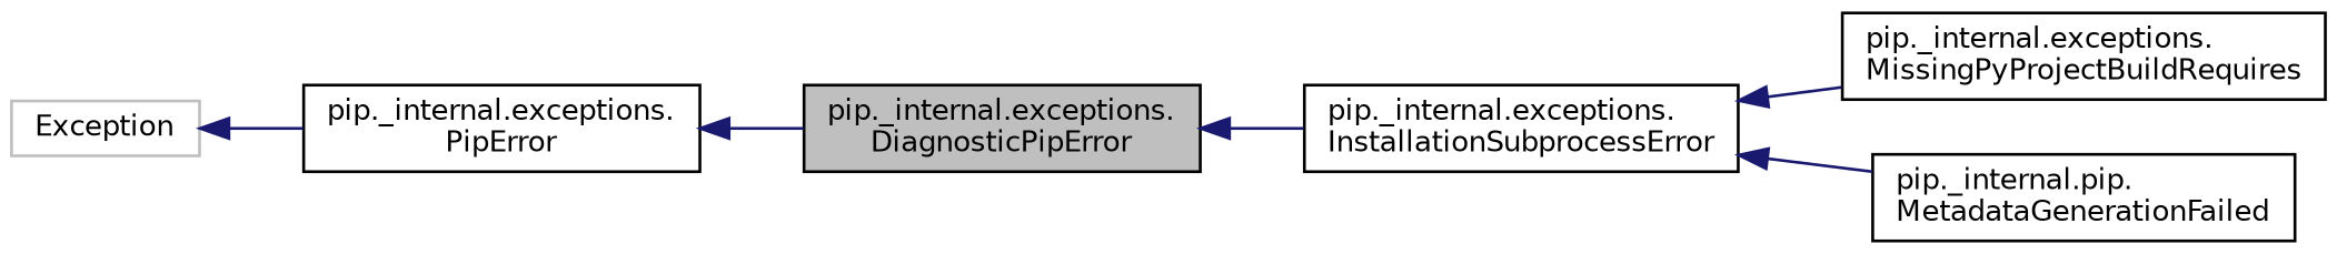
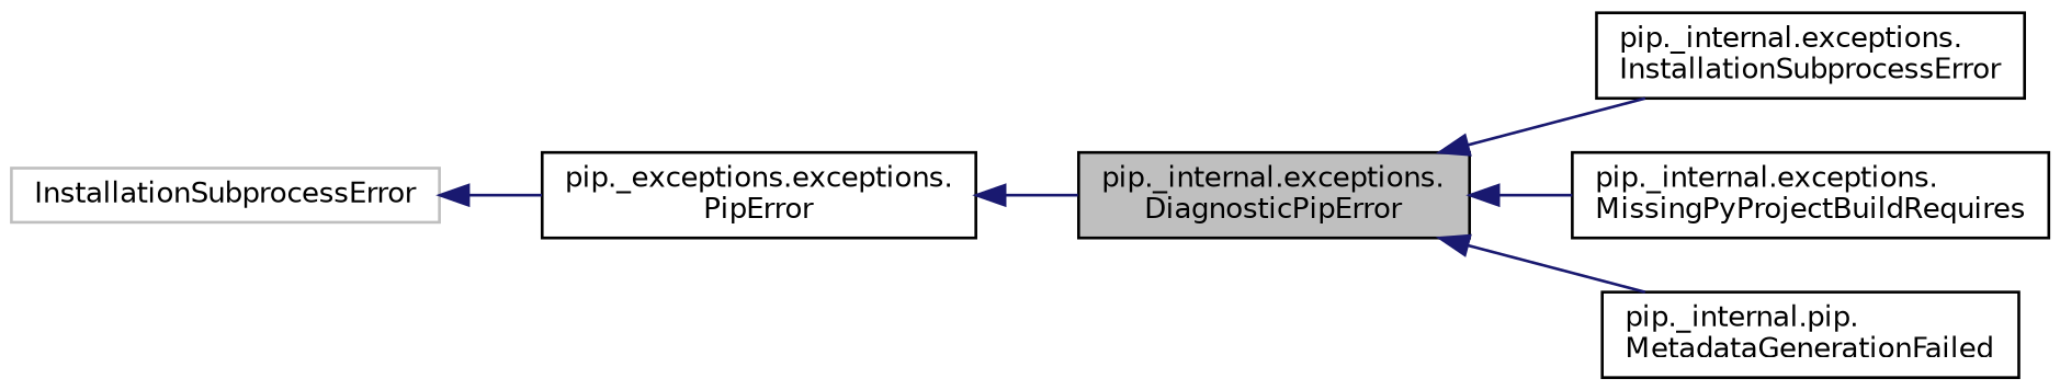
  digraph {
    rankdir=LR
    node [color=black fillcolor=white fontname=Helvetica fontsize=10 shape=record style=filled]
    edge [color=midnightblue dir=back fontname=Helvetica fontsize=10 labelfontname=Helvetica labelfontsize=10 style=solid]
    n1 [fillcolor=grey75 fontcolor=black height=0.2 label="pip._internal.exceptions.\lDiagnosticPipError" width=0.4]
    n2 [height=0.2 label="pip._internal.exceptions.\lInstallationSubprocessError" width=0.4]
    n3 [height=0.2 label="pip._internal.exceptions.\lMissingPyProjectBuildRequires" width=0.4]
    n4 [height=0.2 label="pip._internal.pip.\lMetadataGenerationFailed" width=0.4]
-   n5 [height=0.2 label="pip._internal.exceptions.\lPipError" width=0.4]
-   n6 [color=grey75 height=0.2 label=Exception width=0.4]
+   n5 [height=0.2 label="pip._exceptions.exceptions.\lPipError" width=0.4]
+   n6 [color=grey75 height=0.2 label=InstallationSubprocessError width=0.4]
    n1 -> n2
-   n2 -> n3
-   n2 -> n4
+   n1 -> n3
+   n1 -> n4
    n5 -> n1
    n6 -> n5
  }
